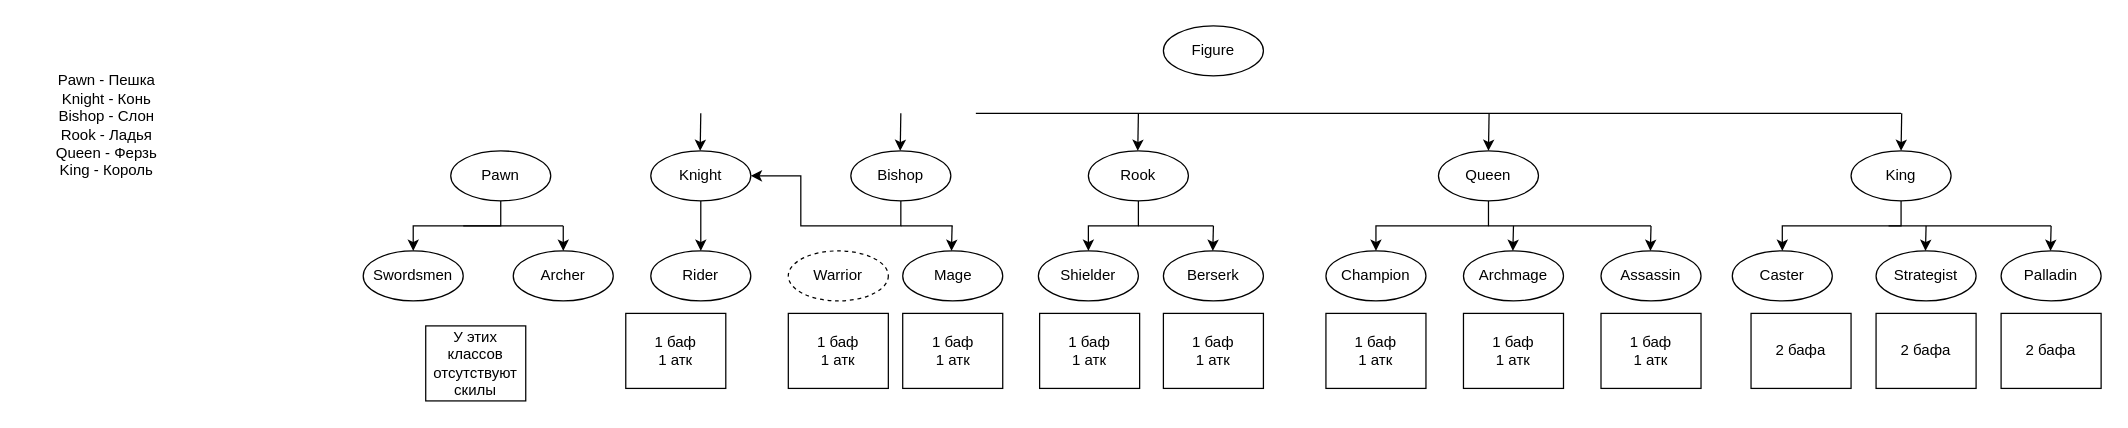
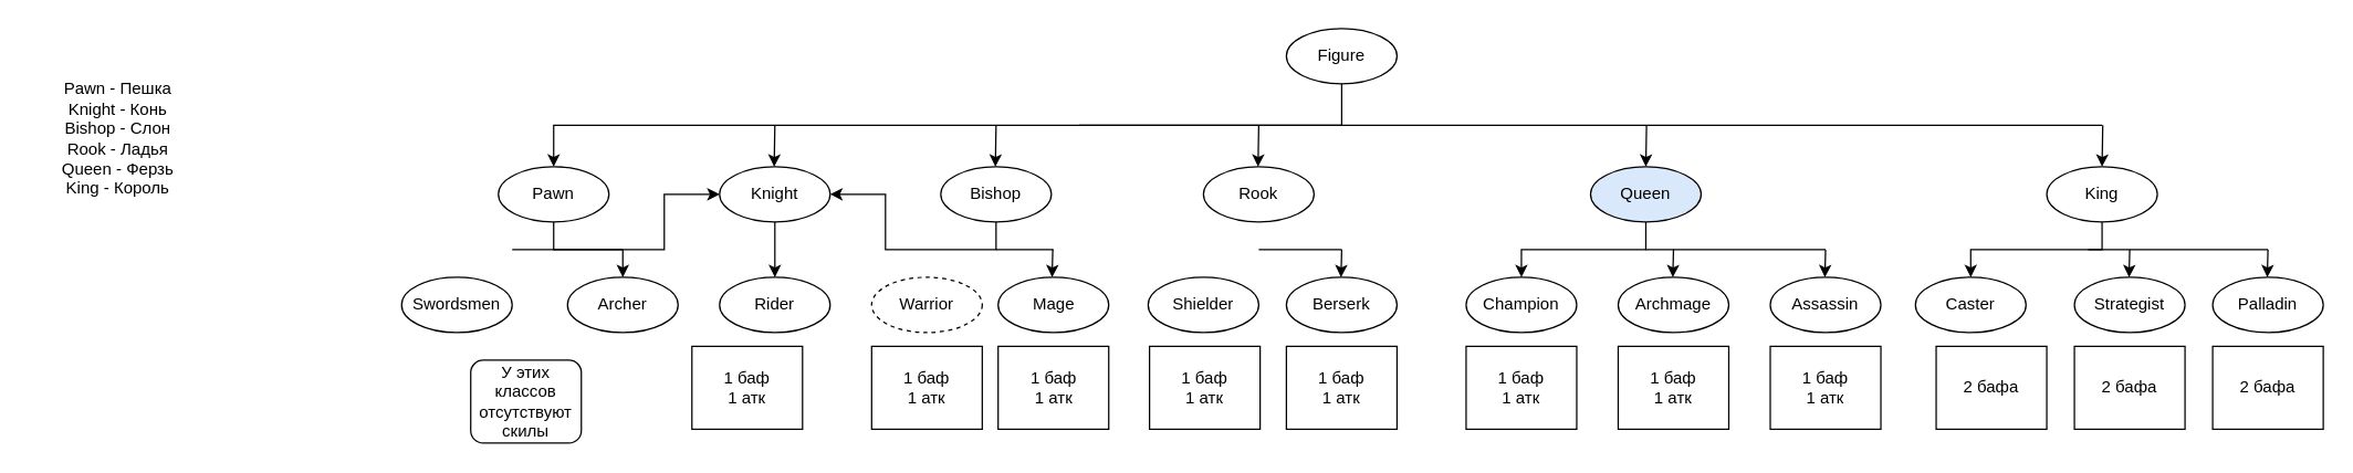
  <mxCell id="0" />
  <mxCell id="1" parent="0" />
+ <mxCell id="2" style="edgeStyle=orthogonalEdgeStyle;rounded=0;orthogonalLoop=1;jettySize=auto;html=1;exitX=0.5;exitY=1;exitDx=0;exitDy=0;entryX=0.5;entryY=0;entryDx=0;entryDy=0;" parent="1" source="3" target="9" edge="1"><mxGeometry relative="1" as="geometry" /></mxCell>
  <mxCell id="3" value="Figure" style="ellipse;whiteSpace=wrap;html=1;" parent="1" vertex="1"><mxGeometry x="930" y="20" width="80" height="40" as="geometry" /></mxCell>
  <mxCell id="4" style="edgeStyle=orthogonalEdgeStyle;rounded=0;orthogonalLoop=1;jettySize=auto;html=1;exitX=0.5;exitY=1;exitDx=0;exitDy=0;" parent="1" source="5" target="7" edge="1"><mxGeometry relative="1" as="geometry" /></mxCell>
  <mxCell id="5" value="Bishop" style="ellipse;whiteSpace=wrap;html=1;" parent="1" vertex="1"><mxGeometry x="680" y="120" width="80" height="40" as="geometry" /></mxCell>
  <mxCell id="6" style="edgeStyle=orthogonalEdgeStyle;rounded=0;orthogonalLoop=1;jettySize=auto;html=1;exitX=0.5;exitY=1;exitDx=0;exitDy=0;entryX=0.5;entryY=0;entryDx=0;entryDy=0;" parent="1" source="7" target="25" edge="1"><mxGeometry relative="1" as="geometry" /></mxCell>
  <mxCell id="7" value="Knight" style="ellipse;whiteSpace=wrap;html=1;" parent="1" vertex="1"><mxGeometry x="520" y="120" width="80" height="40" as="geometry" /></mxCell>
- <mxCell id="8" style="edgeStyle=orthogonalEdgeStyle;rounded=0;orthogonalLoop=1;jettySize=auto;html=1;exitX=0.5;exitY=1;exitDx=0;exitDy=0;entryX=0.5;entryY=0;entryDx=0;entryDy=0;" parent="1" source="9" target="23" edge="1"><mxGeometry relative="1" as="geometry" /></mxCell>
+ <mxCell id="8" style="edgeStyle=orthogonalEdgeStyle;rounded=0;orthogonalLoop=1;jettySize=auto;html=1;exitX=0.5;exitY=1;exitDx=0;exitDy=0;" parent="1" source="9" target="7" edge="1"><mxGeometry relative="1" as="geometry" /></mxCell>
  <mxCell id="9" value="Pawn" style="ellipse;whiteSpace=wrap;html=1;" parent="1" vertex="1"><mxGeometry x="360" y="120" width="80" height="40" as="geometry" /></mxCell>
- <mxCell id="10" style="edgeStyle=orthogonalEdgeStyle;rounded=0;orthogonalLoop=1;jettySize=auto;html=1;exitX=0.5;exitY=1;exitDx=0;exitDy=0;entryX=0.5;entryY=0;entryDx=0;entryDy=0;" parent="1" source="11" target="31" edge="1"><mxGeometry relative="1" as="geometry" /></mxCell>
  <mxCell id="11" value="Rook" style="ellipse;whiteSpace=wrap;html=1;" parent="1" vertex="1"><mxGeometry x="870" y="120" width="80" height="40" as="geometry" /></mxCell>
  <mxCell id="12" style="edgeStyle=orthogonalEdgeStyle;rounded=0;orthogonalLoop=1;jettySize=auto;html=1;exitX=0.5;exitY=1;exitDx=0;exitDy=0;entryX=0.5;entryY=0;entryDx=0;entryDy=0;" parent="1" source="13" target="39" edge="1"><mxGeometry relative="1" as="geometry" /></mxCell>
  <mxCell id="13" value="King" style="ellipse;whiteSpace=wrap;html=1;" parent="1" vertex="1"><mxGeometry x="1480" y="120" width="80" height="40" as="geometry" /></mxCell>
  <mxCell id="14" style="edgeStyle=orthogonalEdgeStyle;rounded=0;orthogonalLoop=1;jettySize=auto;html=1;exitX=0.5;exitY=1;exitDx=0;exitDy=0;entryX=0.5;entryY=0;entryDx=0;entryDy=0;" parent="1" source="15" target="36" edge="1"><mxGeometry relative="1" as="geometry" /></mxCell>
- <mxCell id="15" value="Queen" style="ellipse;whiteSpace=wrap;html=1;" parent="1" vertex="1"><mxGeometry x="1150" y="120" width="80" height="40" as="geometry" /></mxCell>
+ <mxCell id="15" value="Queen" style="ellipse;whiteSpace=wrap;html=1;fillColor=#dae8fc;" parent="1" vertex="1"><mxGeometry x="1150" y="120" width="80" height="40" as="geometry" /></mxCell>
  <mxCell id="16" value="" style="endArrow=classic;html=1;" parent="1" edge="1"><mxGeometry width="50" height="50" relative="1" as="geometry"><mxPoint x="560" y="90" as="sourcePoint" /><mxPoint x="559.5" y="120" as="targetPoint" /></mxGeometry></mxCell>
  <mxCell id="17" value="" style="endArrow=classic;html=1;" parent="1" edge="1"><mxGeometry width="50" height="50" relative="1" as="geometry"><mxPoint x="720" y="90" as="sourcePoint" /><mxPoint x="719.5" y="120" as="targetPoint" /></mxGeometry></mxCell>
  <mxCell id="18" value="" style="endArrow=classic;html=1;" parent="1" edge="1"><mxGeometry width="50" height="50" relative="1" as="geometry"><mxPoint x="910" y="90" as="sourcePoint" /><mxPoint x="909.5" y="120" as="targetPoint" /></mxGeometry></mxCell>
  <mxCell id="19" value="" style="endArrow=classic;html=1;" parent="1" edge="1"><mxGeometry width="50" height="50" relative="1" as="geometry"><mxPoint x="1190.5" y="90" as="sourcePoint" /><mxPoint x="1190" y="120" as="targetPoint" /></mxGeometry></mxCell>
  <mxCell id="20" value="" style="endArrow=classic;html=1;" parent="1" edge="1"><mxGeometry width="50" height="50" relative="1" as="geometry"><mxPoint x="1520.5" y="90" as="sourcePoint" /><mxPoint x="1520" y="120" as="targetPoint" /></mxGeometry></mxCell>
  <mxCell id="21" value="" style="endArrow=none;html=1;" parent="1" edge="1"><mxGeometry width="50" height="50" relative="1" as="geometry"><mxPoint x="1520" y="90" as="sourcePoint" /><mxPoint x="780" y="90" as="targetPoint" /></mxGeometry></mxCell>
  <mxCell id="22" value="Archer" style="ellipse;whiteSpace=wrap;html=1;" parent="1" vertex="1"><mxGeometry x="410" y="200" width="80" height="40" as="geometry" /></mxCell>
  <mxCell id="23" value="Swordsmen" style="ellipse;whiteSpace=wrap;html=1;" parent="1" vertex="1"><mxGeometry x="290" y="200" width="80" height="40" as="geometry" /></mxCell>
  <mxCell id="24" value="" style="endArrow=classic;html=1;" parent="1" edge="1"><mxGeometry width="50" height="50" relative="1" as="geometry"><mxPoint x="450" y="180" as="sourcePoint" /><mxPoint x="450" y="200" as="targetPoint" /></mxGeometry></mxCell>
  <mxCell id="25" value="Rider" style="ellipse;whiteSpace=wrap;html=1;" parent="1" vertex="1"><mxGeometry x="520" y="200" width="80" height="40" as="geometry" /></mxCell>
  <mxCell id="26" value="" style="endArrow=none;html=1;" parent="1" edge="1"><mxGeometry width="50" height="50" relative="1" as="geometry"><mxPoint x="450" y="180" as="sourcePoint" /><mxPoint x="370" y="180" as="targetPoint" /></mxGeometry></mxCell>
  <mxCell id="27" value="Warrior" style="ellipse;whiteSpace=wrap;html=1;dashed=1;" parent="1" vertex="1"><mxGeometry x="630" y="200" width="80" height="40" as="geometry" /></mxCell>
  <mxCell id="28" value="Mage" style="ellipse;whiteSpace=wrap;html=1;" parent="1" vertex="1"><mxGeometry x="721.5" y="200" width="80" height="40" as="geometry" /></mxCell>
  <mxCell id="29" value="" style="endArrow=classic;html=1;" parent="1" edge="1"><mxGeometry width="50" height="50" relative="1" as="geometry"><mxPoint x="761" y="180" as="sourcePoint" /><mxPoint x="760.5" y="200" as="targetPoint" /></mxGeometry></mxCell>
  <mxCell id="30" value="" style="endArrow=none;html=1;" parent="1" edge="1"><mxGeometry width="50" height="50" relative="1" as="geometry"><mxPoint x="761.5" y="180" as="sourcePoint" /><mxPoint x="720" y="180" as="targetPoint" /></mxGeometry></mxCell>
  <mxCell id="31" value="Shielder" style="ellipse;whiteSpace=wrap;html=1;" parent="1" vertex="1"><mxGeometry x="830" y="200" width="80" height="40" as="geometry" /></mxCell>
  <mxCell id="32" value="Berserk" style="ellipse;whiteSpace=wrap;html=1;" parent="1" vertex="1"><mxGeometry x="930" y="200" width="80" height="40" as="geometry" /></mxCell>
  <mxCell id="33" value="" style="endArrow=none;html=1;" parent="1" edge="1"><mxGeometry width="50" height="50" relative="1" as="geometry"><mxPoint x="970" y="180" as="sourcePoint" /><mxPoint x="910" y="180" as="targetPoint" /></mxGeometry></mxCell>
  <mxCell id="34" value="" style="endArrow=classic;html=1;" parent="1" edge="1"><mxGeometry width="50" height="50" relative="1" as="geometry"><mxPoint x="970" y="180" as="sourcePoint" /><mxPoint x="969.5" y="200" as="targetPoint" /></mxGeometry></mxCell>
  <mxCell id="35" value="Pawn - Пешка&lt;br&gt;Knight - Конь&lt;br&gt;Bishop - Слон&lt;br&gt;Rook - Ладья&lt;br&gt;Queen - Ферзь&lt;br&gt;King - Король" style="text;html=1;strokeColor=none;fillColor=none;align=center;verticalAlign=middle;whiteSpace=wrap;rounded=0;" parent="1" vertex="1"><mxGeometry x="20" y="30" width="130" height="140" as="geometry" /></mxCell>
  <mxCell id="36" value="Champion" style="ellipse;whiteSpace=wrap;html=1;" parent="1" vertex="1"><mxGeometry x="1060" y="200" width="80" height="40" as="geometry" /></mxCell>
  <mxCell id="37" value="Archmage" style="ellipse;whiteSpace=wrap;html=1;" parent="1" vertex="1"><mxGeometry x="1170" y="200" width="80" height="40" as="geometry" /></mxCell>
  <mxCell id="38" value="Assassin&lt;br&gt;" style="ellipse;whiteSpace=wrap;html=1;" parent="1" vertex="1"><mxGeometry x="1280" y="200" width="80" height="40" as="geometry" /></mxCell>
  <mxCell id="39" value="Caster" style="ellipse;whiteSpace=wrap;html=1;" parent="1" vertex="1"><mxGeometry x="1385" y="200" width="80" height="40" as="geometry" /></mxCell>
  <mxCell id="40" value="Strategist" style="ellipse;whiteSpace=wrap;html=1;" parent="1" vertex="1"><mxGeometry x="1500" y="200" width="80" height="40" as="geometry" /></mxCell>
  <mxCell id="41" value="Palladin" style="ellipse;whiteSpace=wrap;html=1;" parent="1" vertex="1"><mxGeometry x="1600" y="200" width="80" height="40" as="geometry" /></mxCell>
  <mxCell id="42" value="" style="endArrow=none;html=1;" parent="1" edge="1"><mxGeometry width="50" height="50" relative="1" as="geometry"><mxPoint x="1320" y="180" as="sourcePoint" /><mxPoint x="1190" y="180" as="targetPoint" /></mxGeometry></mxCell>
  <mxCell id="43" value="" style="endArrow=classic;html=1;" parent="1" edge="1"><mxGeometry width="50" height="50" relative="1" as="geometry"><mxPoint x="1210" y="180" as="sourcePoint" /><mxPoint x="1209.5" y="200" as="targetPoint" /></mxGeometry></mxCell>
  <mxCell id="44" value="" style="endArrow=classic;html=1;" parent="1" edge="1"><mxGeometry width="50" height="50" relative="1" as="geometry"><mxPoint x="1320" y="180" as="sourcePoint" /><mxPoint x="1319.5" y="200" as="targetPoint" /></mxGeometry></mxCell>
  <mxCell id="45" value="" style="endArrow=classic;html=1;" parent="1" edge="1"><mxGeometry width="50" height="50" relative="1" as="geometry"><mxPoint x="1540" y="180" as="sourcePoint" /><mxPoint x="1539.5" y="200" as="targetPoint" /></mxGeometry></mxCell>
  <mxCell id="46" value="" style="endArrow=classic;html=1;" parent="1" edge="1"><mxGeometry width="50" height="50" relative="1" as="geometry"><mxPoint x="1640" y="180" as="sourcePoint" /><mxPoint x="1639.5" y="200" as="targetPoint" /></mxGeometry></mxCell>
  <mxCell id="47" value="" style="endArrow=none;html=1;" parent="1" edge="1"><mxGeometry width="50" height="50" relative="1" as="geometry"><mxPoint x="1640" y="180" as="sourcePoint" /><mxPoint x="1510" y="180" as="targetPoint" /></mxGeometry></mxCell>
- <mxCell id="48" value="У этих классов отсутствуют скилы&lt;br&gt;" style="rounded=0;whiteSpace=wrap;html=1;" parent="1" vertex="1"><mxGeometry x="340" y="260" width="80" height="60" as="geometry" /></mxCell>
+ <mxCell id="48" value="У этих классов отсутствуют скилы&lt;br&gt;" style="whiteSpace=wrap;html=1;rounded=1;" parent="1" vertex="1"><mxGeometry x="340" y="260" width="80" height="60" as="geometry" /></mxCell>
  <mxCell id="49" value="1 баф&lt;br&gt;1 атк" style="rounded=0;whiteSpace=wrap;html=1;" parent="1" vertex="1"><mxGeometry x="500" y="250" width="80" height="60" as="geometry" /></mxCell>
  <mxCell id="50" value="1 баф&lt;br&gt;1 атк&lt;br&gt;" style="rounded=0;whiteSpace=wrap;html=1;" parent="1" vertex="1"><mxGeometry x="630" y="250" width="80" height="60" as="geometry" /></mxCell>
  <mxCell id="51" value="1 баф&lt;br&gt;1 атк&lt;br&gt;" style="rounded=0;whiteSpace=wrap;html=1;" parent="1" vertex="1"><mxGeometry x="721.5" y="250" width="80" height="60" as="geometry" /></mxCell>
  <mxCell id="52" value="1 баф&lt;br&gt;1 атк" style="rounded=0;whiteSpace=wrap;html=1;" parent="1" vertex="1"><mxGeometry x="831" y="250" width="80" height="60" as="geometry" /></mxCell>
  <mxCell id="53" value="1 баф&lt;br&gt;1 атк" style="rounded=0;whiteSpace=wrap;html=1;" parent="1" vertex="1"><mxGeometry x="930" y="250" width="80" height="60" as="geometry" /></mxCell>
  <mxCell id="54" value="1 баф&lt;br&gt;1 атк&lt;br&gt;" style="rounded=0;whiteSpace=wrap;html=1;" parent="1" vertex="1"><mxGeometry x="1060" y="250" width="80" height="60" as="geometry" /></mxCell>
  <mxCell id="55" value="1 баф&lt;br&gt;1 атк" style="rounded=0;whiteSpace=wrap;html=1;" parent="1" vertex="1"><mxGeometry x="1280" y="250" width="80" height="60" as="geometry" /></mxCell>
  <mxCell id="56" value="1 баф&lt;br&gt;1 атк&lt;br&gt;" style="rounded=0;whiteSpace=wrap;html=1;" parent="1" vertex="1"><mxGeometry x="1170" y="250" width="80" height="60" as="geometry" /></mxCell>
  <mxCell id="57" value="2 бафа" style="rounded=0;whiteSpace=wrap;html=1;" parent="1" vertex="1"><mxGeometry x="1400" y="250" width="80" height="60" as="geometry" /></mxCell>
  <mxCell id="58" value="2 бафа" style="rounded=0;whiteSpace=wrap;html=1;" parent="1" vertex="1"><mxGeometry x="1500" y="250" width="80" height="60" as="geometry" /></mxCell>
  <mxCell id="59" value="2 бафа&lt;br&gt;" style="rounded=0;whiteSpace=wrap;html=1;" parent="1" vertex="1"><mxGeometry x="1600" y="250" width="80" height="60" as="geometry" /></mxCell>
